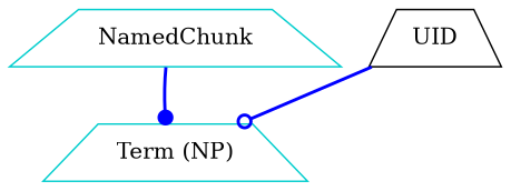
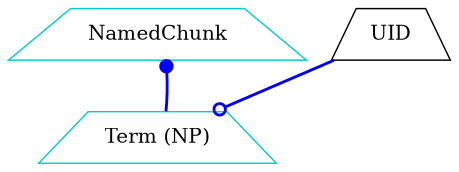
  digraph {
    node [color=cyan3 shape=trapezium]
    edge [color=blue style=bold]
    n1 [label=NamedChunk]
    UID [color=""]
    n3 [label="Term (NP)"]
    UID -> n3 [arrowhead=odot]
-   n1 -> n3 [arrowhead=dot]
+   n3 -> n1 [arrowhead=dot]
  }
